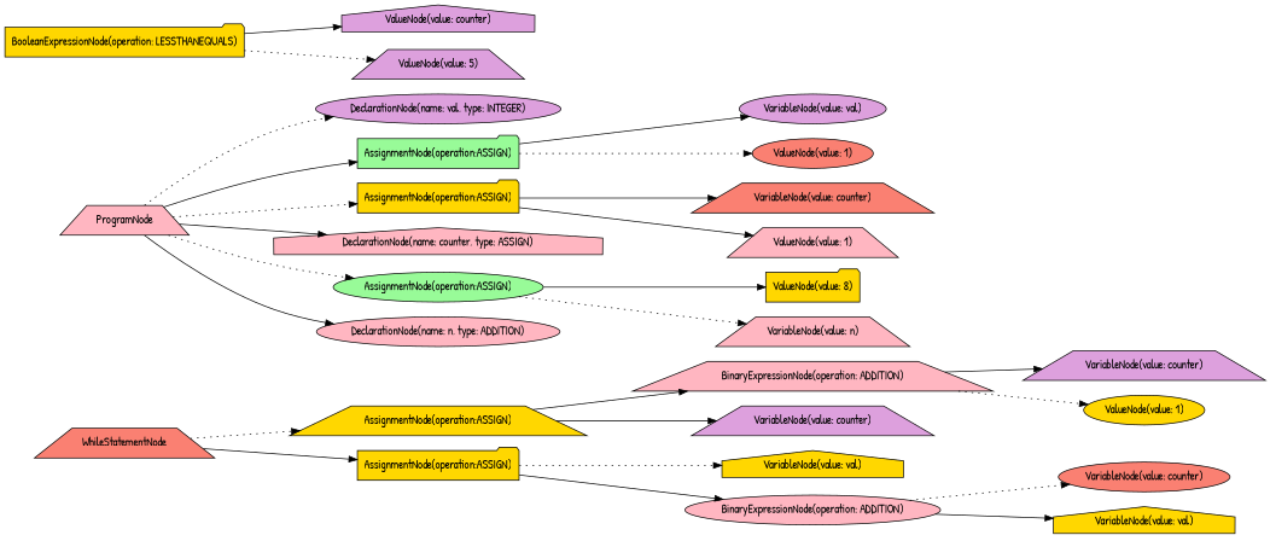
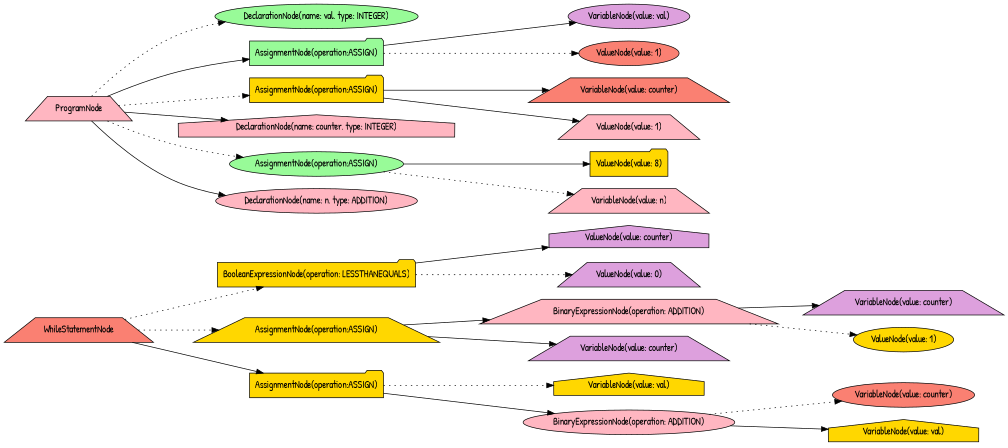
  digraph {
    fontname="Patrick Hand"
    rankdir=LR
    node [fillcolor=gold fontname="Patrick Hand" shape=trapezium style=filled]
    edge [fontname="Patrick Hand" style=solid]
    n1 [fillcolor=lightpink label="BinaryExpressionNode(operation: ADDITION)"]
    n2 [fillcolor=plum label="VariableNode(value: counter)"]
    n3 [label="ValueNode(value: 1)" shape=ellipse]
-   n4 [fillcolor=plum label="DeclarationNode(name: val, type: INTEGER)" shape=ellipse]
+   n4 [fillcolor=palegreen label="DeclarationNode(name: val, type: INTEGER)" shape=ellipse]
    n5 [fillcolor=salmon label="VariableNode(value: counter)" shape=ellipse]
    n6 [fillcolor=plum label="VariableNode(value: val)" shape=ellipse]
    n7 [fillcolor=plum label="ValueNode(value: counter)" shape=house]
-   n8 [fillcolor=plum label="ValueNode(value: 5)"]
+   n8 [fillcolor=plum label="ValueNode(value: 0)"]
    n9 [fillcolor=salmon label=WhileStatementNode]
    n10 [label="BooleanExpressionNode(operation: LESSTHANEQUALS)" shape=folder]
    n11 [label="AssignmentNode(operation:ASSIGN)"]
    n12 [label="AssignmentNode(operation:ASSIGN)" shape=folder]
    n13 [fillcolor=plum label="VariableNode(value: counter)"]
    n14 [label="VariableNode(value: val)" shape=house]
    n15 [fillcolor=lightpink label="BinaryExpressionNode(operation: ADDITION)" shape=ellipse]
    n16 [fillcolor=salmon label="VariableNode(value: counter)"]
    n17 [fillcolor=palegreen label="AssignmentNode(operation:ASSIGN)" shape=folder]
    n18 [fillcolor=salmon label="ValueNode(value: 1)" shape=ellipse]
    n19 [label="VariableNode(value: val)" shape=house]
    n20 [label="ValueNode(value: 8)" shape=folder]
    n21 [fillcolor=lightpink label="VariableNode(value: n)"]
    n22 [fillcolor=lightpink label="ValueNode(value: 1)"]
    n23 [label="AssignmentNode(operation:ASSIGN)" shape=folder]
-   n24 [fillcolor=lightpink label="DeclarationNode(name: counter, type: ASSIGN)" shape=house]
+   n24 [fillcolor=lightpink label="DeclarationNode(name: counter, type: INTEGER)" shape=house]
    n25 [fillcolor=palegreen label="AssignmentNode(operation:ASSIGN)" shape=ellipse]
    n26 [fillcolor=lightpink label=ProgramNode]
    n27 [fillcolor=lightpink label="DeclarationNode(name: n, type: ADDITION)" shape=ellipse]
    n1 -> n2
    n1 -> n3 [style=dotted]
+   n9 -> n10 [style=dotted]
    n9 -> n11 [style=dotted]
    n9 -> n12
    n10 -> n7
    n10 -> n8 [style=dotted]
    n11 -> n1
    n11 -> n13
    n12 -> n14 [style=dotted]
    n12 -> n15
    n15 -> n5 [style=dotted]
    n15 -> n19
    n17 -> n6
    n17 -> n18 [style=dotted]
    n23 -> n16
    n23 -> n22
    n25 -> n20
    n25 -> n21 [style=dotted]
    n26 -> n4 [style=dotted]
    n26 -> n17
    n26 -> n23 [style=dotted]
    n26 -> n24
    n26 -> n25 [style=dotted]
    n26 -> n27
  }
